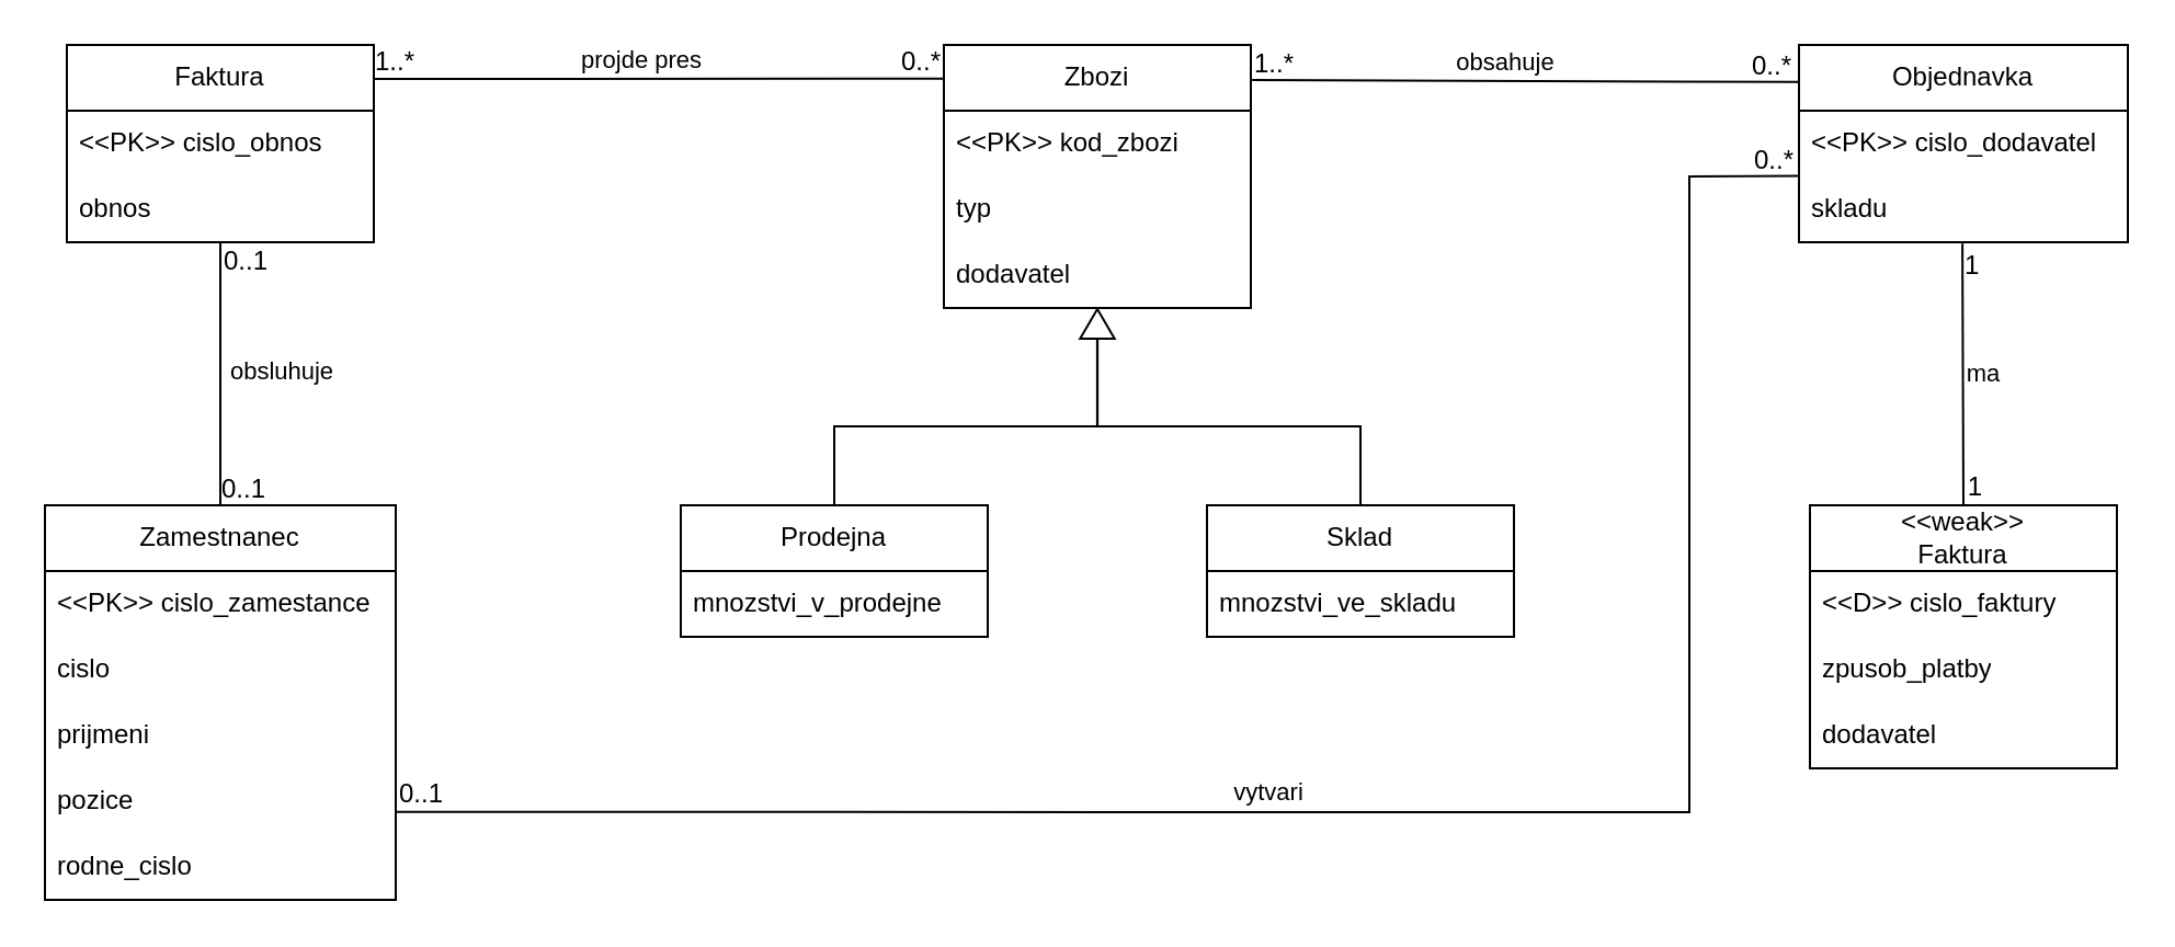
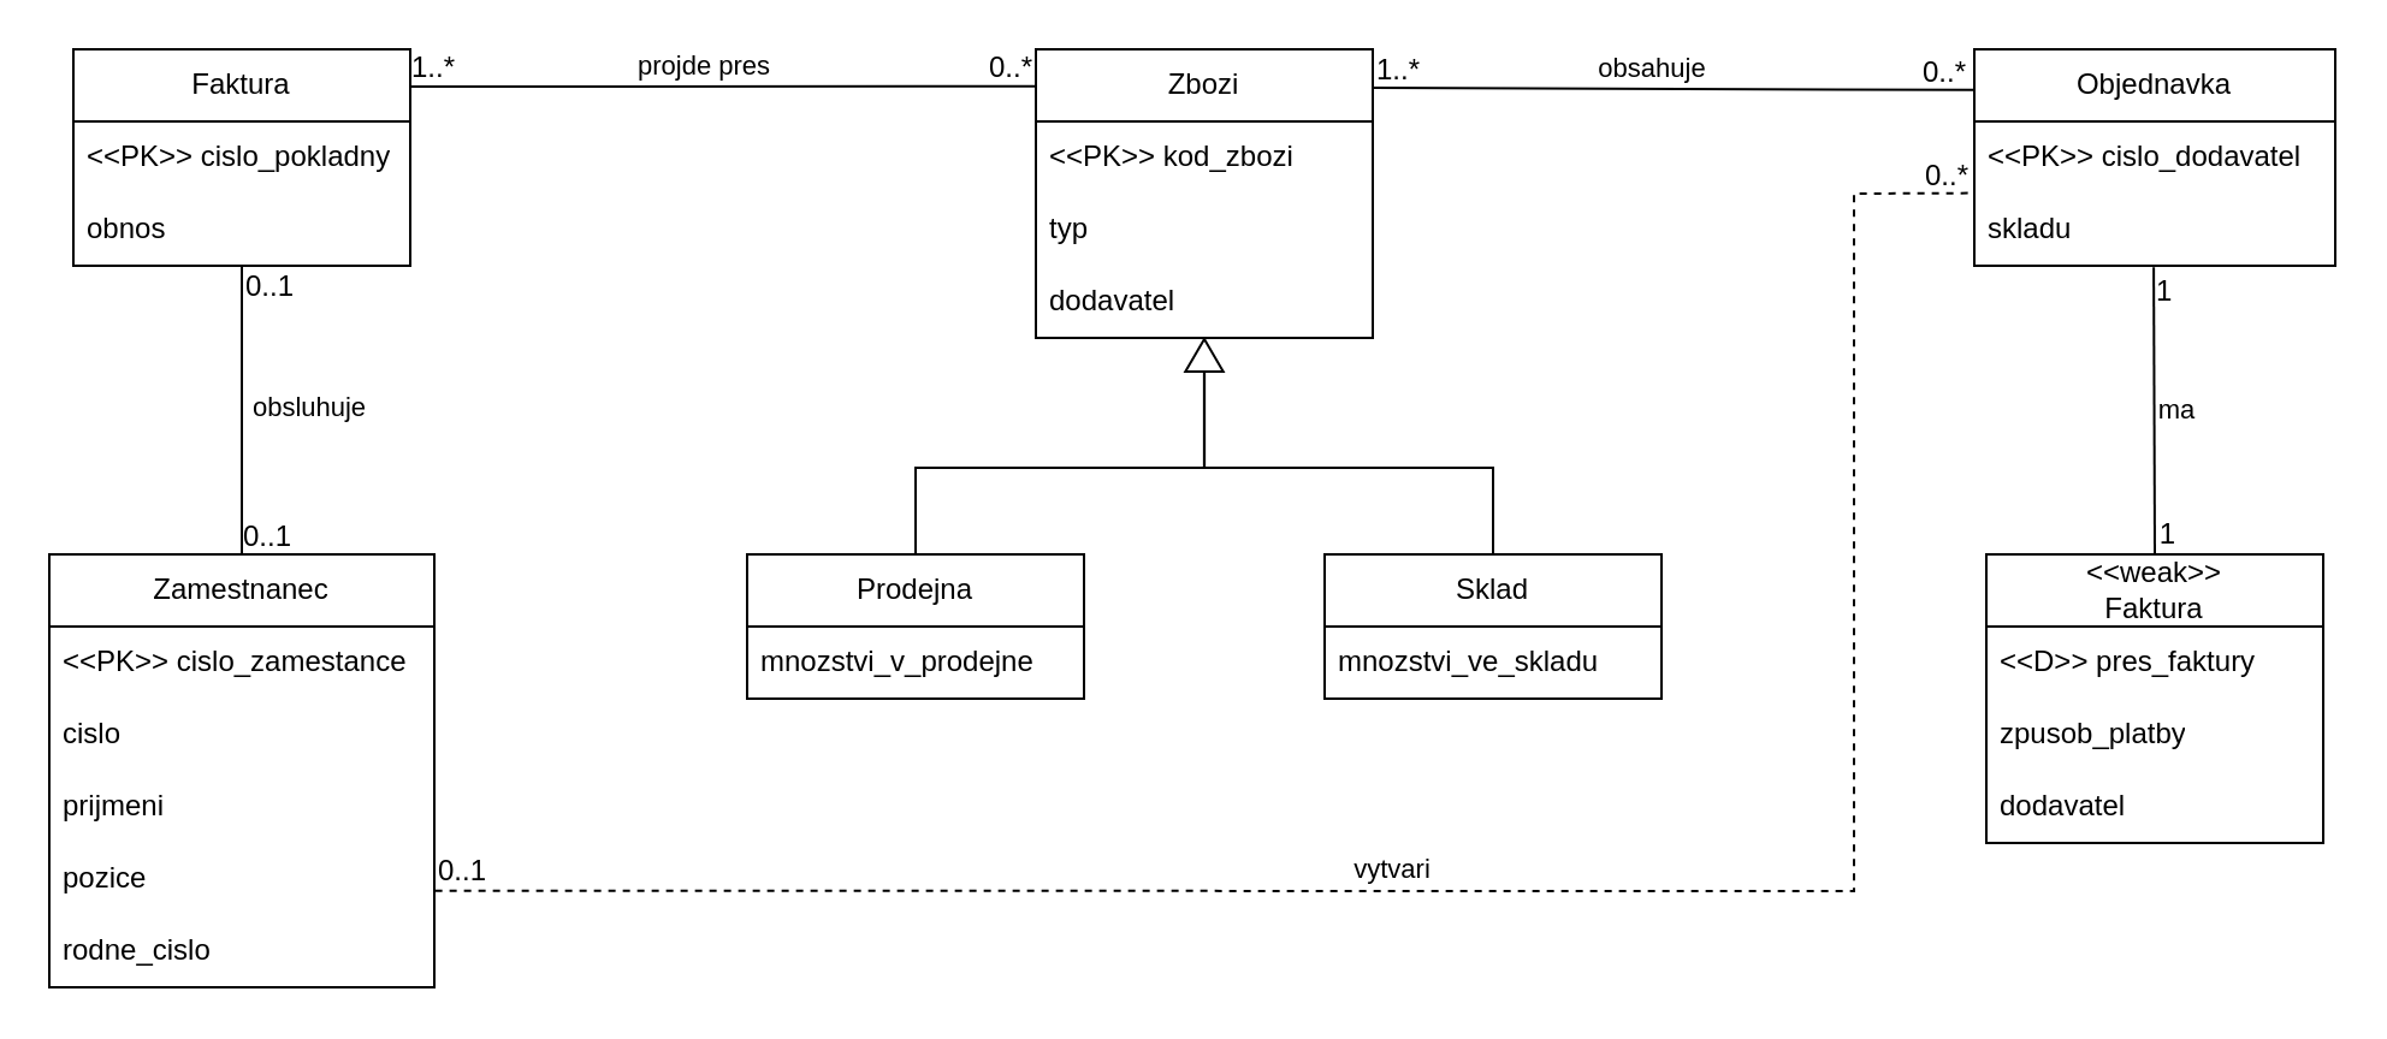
  <mxCell id="0" />
  <mxCell id="1" parent="0" />
  <mxCell id="2" value="Zbozi" style="swimlane;fontStyle=0;childLayout=stackLayout;horizontal=1;startSize=30;horizontalStack=0;resizeParent=1;resizeParentMax=0;resizeLast=0;collapsible=1;marginBottom=0;whiteSpace=wrap;html=1;" vertex="1" parent="1"><mxGeometry x="430" y="20" width="140" height="120" as="geometry" /></mxCell>
  <mxCell id="3" value="&amp;lt;&amp;lt;PK&amp;gt;&amp;gt; kod_zbozi" style="text;strokeColor=none;fillColor=none;align=left;verticalAlign=middle;spacingLeft=4;spacingRight=4;overflow=hidden;points=[[0,0.5],[1,0.5]];portConstraint=eastwest;rotatable=0;whiteSpace=wrap;html=1;" vertex="1" parent="2"><mxGeometry y="30" width="140" height="30" as="geometry" /></mxCell>
  <mxCell id="4" value="typ" style="text;strokeColor=none;fillColor=none;align=left;verticalAlign=middle;spacingLeft=4;spacingRight=4;overflow=hidden;points=[[0,0.5],[1,0.5]];portConstraint=eastwest;rotatable=0;whiteSpace=wrap;html=1;" vertex="1" parent="2"><mxGeometry y="60" width="140" height="30" as="geometry" /></mxCell>
  <mxCell id="5" value="dodavatel" style="text;strokeColor=none;fillColor=none;align=left;verticalAlign=middle;spacingLeft=4;spacingRight=4;overflow=hidden;points=[[0,0.5],[1,0.5]];portConstraint=eastwest;rotatable=0;whiteSpace=wrap;html=1;" vertex="1" parent="2"><mxGeometry y="90" width="140" height="30" as="geometry" /></mxCell>
  <mxCell id="6" value="" style="endArrow=none;html=1;rounded=0;exitX=0.5;exitY=0;exitDx=0;exitDy=0;" edge="1" parent="1"><mxGeometry width="50" height="50" relative="1" as="geometry"><mxPoint x="380" y="234" as="sourcePoint" /><mxPoint x="500" y="194" as="targetPoint" /><Array as="points"><mxPoint x="380" y="194" /></Array></mxGeometry></mxCell>
  <mxCell id="7" value="" style="endArrow=none;html=1;rounded=0;entryX=0.5;entryY=0;entryDx=0;entryDy=0;" edge="1" parent="1"><mxGeometry width="50" height="50" relative="1" as="geometry"><mxPoint x="500" y="194" as="sourcePoint" /><mxPoint x="620" y="234" as="targetPoint" /><Array as="points"><mxPoint x="620" y="194" /></Array></mxGeometry></mxCell>
  <mxCell id="8" value="" style="shape=flexArrow;endArrow=classic;html=1;rounded=0;entryX=0.5;entryY=1;entryDx=0;entryDy=0;endWidth=14.619;endSize=4.16;width=0.112;" edge="1" parent="1"><mxGeometry width="50" height="50" relative="1" as="geometry"><mxPoint x="500" y="194" as="sourcePoint" /><mxPoint x="500" y="140" as="targetPoint" /></mxGeometry></mxCell>
  <mxCell id="9" value="Prodejna" style="swimlane;fontStyle=0;childLayout=stackLayout;horizontal=1;startSize=30;horizontalStack=0;resizeParent=1;resizeParentMax=0;resizeLast=0;collapsible=1;marginBottom=0;whiteSpace=wrap;html=1;" vertex="1" parent="1"><mxGeometry x="310" y="230" width="140" height="60" as="geometry" /></mxCell>
  <mxCell id="10" value="mnozstvi_v_prodejne" style="text;strokeColor=none;fillColor=none;align=left;verticalAlign=middle;spacingLeft=4;spacingRight=4;overflow=hidden;points=[[0,0.5],[1,0.5]];portConstraint=eastwest;rotatable=0;whiteSpace=wrap;html=1;" vertex="1" parent="9"><mxGeometry y="30" width="140" height="30" as="geometry" /></mxCell>
  <mxCell id="11" value="Sklad" style="swimlane;fontStyle=0;childLayout=stackLayout;horizontal=1;startSize=30;horizontalStack=0;resizeParent=1;resizeParentMax=0;resizeLast=0;collapsible=1;marginBottom=0;whiteSpace=wrap;html=1;" vertex="1" parent="1"><mxGeometry x="550" y="230" width="140" height="60" as="geometry" /></mxCell>
  <mxCell id="12" value="mnozstvi_ve_skladu" style="text;strokeColor=none;fillColor=none;align=left;verticalAlign=middle;spacingLeft=4;spacingRight=4;overflow=hidden;points=[[0,0.5],[1,0.5]];portConstraint=eastwest;rotatable=0;whiteSpace=wrap;html=1;" vertex="1" parent="11"><mxGeometry y="30" width="140" height="30" as="geometry" /></mxCell>
  <mxCell id="13" value="Faktura" style="swimlane;fontStyle=0;childLayout=stackLayout;horizontal=1;startSize=30;horizontalStack=0;resizeParent=1;resizeParentMax=0;resizeLast=0;collapsible=1;marginBottom=0;whiteSpace=wrap;html=1;" vertex="1" parent="1"><mxGeometry x="30" y="20" width="140" height="90" as="geometry" /></mxCell>
- <mxCell id="14" value="&amp;lt;&amp;lt;PK&amp;gt;&amp;gt; cislo_obnos" style="text;strokeColor=none;fillColor=none;align=left;verticalAlign=middle;spacingLeft=4;spacingRight=4;overflow=hidden;points=[[0,0.5],[1,0.5]];portConstraint=eastwest;rotatable=0;whiteSpace=wrap;html=1;" vertex="1" parent="13"><mxGeometry y="30" width="140" height="30" as="geometry" /></mxCell>
+ <mxCell id="14" value="&amp;lt;&amp;lt;PK&amp;gt;&amp;gt; cislo_pokladny" style="text;strokeColor=none;fillColor=none;align=left;verticalAlign=middle;spacingLeft=4;spacingRight=4;overflow=hidden;points=[[0,0.5],[1,0.5]];portConstraint=eastwest;rotatable=0;whiteSpace=wrap;html=1;" vertex="1" parent="13"><mxGeometry y="30" width="140" height="30" as="geometry" /></mxCell>
  <mxCell id="15" value="obnos" style="text;strokeColor=none;fillColor=none;align=left;verticalAlign=middle;spacingLeft=4;spacingRight=4;overflow=hidden;points=[[0,0.5],[1,0.5]];portConstraint=eastwest;rotatable=0;whiteSpace=wrap;html=1;" vertex="1" parent="13"><mxGeometry y="60" width="140" height="30" as="geometry" /></mxCell>
  <mxCell id="16" value="Zamestnanec" style="swimlane;fontStyle=0;childLayout=stackLayout;horizontal=1;startSize=30;horizontalStack=0;resizeParent=1;resizeParentMax=0;resizeLast=0;collapsible=1;marginBottom=0;whiteSpace=wrap;html=1;" vertex="1" parent="1"><mxGeometry x="20" y="230" width="160" height="180" as="geometry" /></mxCell>
  <mxCell id="17" value="&amp;lt;&amp;lt;PK&amp;gt;&amp;gt; cislo_zamestance" style="text;strokeColor=none;fillColor=none;align=left;verticalAlign=middle;spacingLeft=4;spacingRight=4;overflow=hidden;points=[[0,0.5],[1,0.5]];portConstraint=eastwest;rotatable=0;whiteSpace=wrap;html=1;" vertex="1" parent="16"><mxGeometry y="30" width="160" height="30" as="geometry" /></mxCell>
  <mxCell id="18" value="cislo" style="text;strokeColor=none;fillColor=none;align=left;verticalAlign=middle;spacingLeft=4;spacingRight=4;overflow=hidden;points=[[0,0.5],[1,0.5]];portConstraint=eastwest;rotatable=0;whiteSpace=wrap;html=1;" vertex="1" parent="16"><mxGeometry y="60" width="160" height="30" as="geometry" /></mxCell>
  <mxCell id="19" value="prijmeni" style="text;strokeColor=none;fillColor=none;align=left;verticalAlign=middle;spacingLeft=4;spacingRight=4;overflow=hidden;points=[[0,0.5],[1,0.5]];portConstraint=eastwest;rotatable=0;whiteSpace=wrap;html=1;" vertex="1" parent="16"><mxGeometry y="90" width="160" height="30" as="geometry" /></mxCell>
  <mxCell id="20" value="pozice" style="text;strokeColor=none;fillColor=none;align=left;verticalAlign=middle;spacingLeft=4;spacingRight=4;overflow=hidden;points=[[0,0.5],[1,0.5]];portConstraint=eastwest;rotatable=0;whiteSpace=wrap;html=1;" vertex="1" parent="16"><mxGeometry y="120" width="160" height="30" as="geometry" /></mxCell>
  <mxCell id="21" value="rodne_cislo" style="text;strokeColor=none;fillColor=none;align=left;verticalAlign=middle;spacingLeft=4;spacingRight=4;overflow=hidden;points=[[0,0.5],[1,0.5]];portConstraint=eastwest;rotatable=0;whiteSpace=wrap;html=1;" vertex="1" parent="16"><mxGeometry y="150" width="160" height="30" as="geometry" /></mxCell>
  <mxCell id="22" value="Objednavka" style="swimlane;fontStyle=0;childLayout=stackLayout;horizontal=1;startSize=30;horizontalStack=0;resizeParent=1;resizeParentMax=0;resizeLast=0;collapsible=1;marginBottom=0;whiteSpace=wrap;html=1;" vertex="1" parent="1"><mxGeometry x="820" y="20" width="150" height="90" as="geometry" /></mxCell>
  <mxCell id="23" value="&amp;lt;&amp;lt;PK&amp;gt;&amp;gt; cislo_dodavatel" style="text;strokeColor=none;fillColor=none;align=left;verticalAlign=middle;spacingLeft=4;spacingRight=4;overflow=hidden;points=[[0,0.5],[1,0.5]];portConstraint=eastwest;rotatable=0;whiteSpace=wrap;html=1;" vertex="1" parent="22"><mxGeometry y="30" width="150" height="30" as="geometry" /></mxCell>
  <mxCell id="24" value="skladu" style="text;strokeColor=none;fillColor=none;align=left;verticalAlign=middle;spacingLeft=4;spacingRight=4;overflow=hidden;points=[[0,0.5],[1,0.5]];portConstraint=eastwest;rotatable=0;whiteSpace=wrap;html=1;" vertex="1" parent="22"><mxGeometry y="60" width="150" height="30" as="geometry" /></mxCell>
  <mxCell id="25" value="&lt;div&gt;&amp;lt;&amp;lt;weak&amp;gt;&amp;gt;&lt;/div&gt;&lt;div&gt;Faktura&lt;br&gt;&lt;/div&gt;" style="swimlane;fontStyle=0;childLayout=stackLayout;horizontal=1;startSize=30;horizontalStack=0;resizeParent=1;resizeParentMax=0;resizeLast=0;collapsible=1;marginBottom=0;whiteSpace=wrap;html=1;" vertex="1" parent="1"><mxGeometry x="825" y="230" width="140" height="120" as="geometry" /></mxCell>
- <mxCell id="26" value="&amp;lt;&amp;lt;D&amp;gt;&amp;gt; cislo_faktury" style="text;strokeColor=none;fillColor=none;align=left;verticalAlign=middle;spacingLeft=4;spacingRight=4;overflow=hidden;points=[[0,0.5],[1,0.5]];portConstraint=eastwest;rotatable=0;whiteSpace=wrap;html=1;" vertex="1" parent="25"><mxGeometry y="30" width="140" height="30" as="geometry" /></mxCell>
+ <mxCell id="26" value="&amp;lt;&amp;lt;D&amp;gt;&amp;gt; pres_faktury" style="text;strokeColor=none;fillColor=none;align=left;verticalAlign=middle;spacingLeft=4;spacingRight=4;overflow=hidden;points=[[0,0.5],[1,0.5]];portConstraint=eastwest;rotatable=0;whiteSpace=wrap;html=1;" vertex="1" parent="25"><mxGeometry y="30" width="140" height="30" as="geometry" /></mxCell>
  <mxCell id="27" value="zpusob_platby" style="text;strokeColor=none;fillColor=none;align=left;verticalAlign=middle;spacingLeft=4;spacingRight=4;overflow=hidden;points=[[0,0.5],[1,0.5]];portConstraint=eastwest;rotatable=0;whiteSpace=wrap;html=1;" vertex="1" parent="25"><mxGeometry y="60" width="140" height="30" as="geometry" /></mxCell>
  <mxCell id="28" value="dodavatel" style="text;strokeColor=none;fillColor=none;align=left;verticalAlign=middle;spacingLeft=4;spacingRight=4;overflow=hidden;points=[[0,0.5],[1,0.5]];portConstraint=eastwest;rotatable=0;whiteSpace=wrap;html=1;" vertex="1" parent="25"><mxGeometry y="90" width="140" height="30" as="geometry" /></mxCell>
  <mxCell id="29" value="" style="endArrow=none;html=1;rounded=0;exitX=0.497;exitY=1.022;exitDx=0;exitDy=0;exitPerimeter=0;entryX=0.5;entryY=0;entryDx=0;entryDy=0;" edge="1" parent="1" source="24" target="25"><mxGeometry relative="1" as="geometry"><mxPoint x="710" y="210" as="sourcePoint" /><mxPoint x="870" y="210" as="targetPoint" /></mxGeometry></mxCell>
  <mxCell id="30" value="1" style="resizable=0;html=1;align=left;verticalAlign=bottom;" connectable="0" vertex="1" parent="29"><mxGeometry x="-1" relative="1" as="geometry"><mxPoint x="-1" y="18" as="offset" /></mxGeometry></mxCell>
  <mxCell id="31" value="1" style="resizable=0;html=1;align=right;verticalAlign=bottom;" connectable="0" vertex="1" parent="29"><mxGeometry x="1" relative="1" as="geometry"><mxPoint x="9" as="offset" /></mxGeometry></mxCell>
  <mxCell id="32" value="ma" style="edgeLabel;html=1;align=center;verticalAlign=middle;resizable=0;points=[];" vertex="1" connectable="0" parent="29"><mxGeometry x="0.142" y="1" relative="1" as="geometry"><mxPoint x="8" y="-9" as="offset" /></mxGeometry></mxCell>
  <mxCell id="33" value="" style="endArrow=none;html=1;rounded=0;entryX=-0.003;entryY=0.188;entryDx=0;entryDy=0;exitX=1;exitY=0.133;exitDx=0;exitDy=0;exitPerimeter=0;entryPerimeter=0;" edge="1" parent="1" source="2" target="22"><mxGeometry relative="1" as="geometry"><mxPoint x="690" y="160" as="sourcePoint" /><mxPoint x="780" y="190" as="targetPoint" /></mxGeometry></mxCell>
  <mxCell id="34" value="1..*" style="resizable=0;html=1;align=left;verticalAlign=bottom;" connectable="0" vertex="1" parent="33"><mxGeometry x="-1" relative="1" as="geometry"><mxPoint y="1" as="offset" /></mxGeometry></mxCell>
  <mxCell id="35" value="0..*" style="resizable=0;html=1;align=right;verticalAlign=bottom;" connectable="0" vertex="1" parent="33"><mxGeometry x="1" relative="1" as="geometry"><mxPoint x="-3" y="1" as="offset" /></mxGeometry></mxCell>
  <mxCell id="36" value="obsahuje" style="edgeLabel;html=1;align=center;verticalAlign=middle;resizable=0;points=[];" vertex="1" connectable="0" parent="33"><mxGeometry x="-0.072" relative="1" as="geometry"><mxPoint y="-9" as="offset" /></mxGeometry></mxCell>
  <mxCell id="37" value="" style="endArrow=none;html=1;rounded=0;entryX=-0.001;entryY=0.128;entryDx=0;entryDy=0;entryPerimeter=0;exitX=1.002;exitY=0.172;exitDx=0;exitDy=0;exitPerimeter=0;" edge="1" parent="1" source="13" target="2"><mxGeometry relative="1" as="geometry"><mxPoint x="210" y="40" as="sourcePoint" /><mxPoint x="390" y="60" as="targetPoint" /></mxGeometry></mxCell>
  <mxCell id="38" value="1..*" style="resizable=0;html=1;align=left;verticalAlign=bottom;" connectable="0" vertex="1" parent="37"><mxGeometry x="-1" relative="1" as="geometry"><mxPoint x="-1" y="1" as="offset" /></mxGeometry></mxCell>
  <mxCell id="39" value="0..*" style="resizable=0;html=1;align=right;verticalAlign=bottom;" connectable="0" vertex="1" parent="37"><mxGeometry x="1" relative="1" as="geometry"><mxPoint x="-1" y="1" as="offset" /></mxGeometry></mxCell>
  <mxCell id="40" value="projde pres" style="edgeLabel;html=1;align=center;verticalAlign=middle;resizable=0;points=[];" vertex="1" connectable="0" parent="37"><mxGeometry x="-0.068" y="-1" relative="1" as="geometry"><mxPoint y="-10" as="offset" /></mxGeometry></mxCell>
  <mxCell id="41" value="" style="endArrow=none;html=1;rounded=0;entryX=0.5;entryY=0;entryDx=0;entryDy=0;exitX=0.5;exitY=1;exitDx=0;exitDy=0;exitPerimeter=0;" edge="1" parent="1" source="15" target="16"><mxGeometry relative="1" as="geometry"><mxPoint x="150" y="120" as="sourcePoint" /><mxPoint x="100" y="210" as="targetPoint" /></mxGeometry></mxCell>
  <mxCell id="42" value="0..1" style="resizable=0;html=1;align=left;verticalAlign=bottom;" connectable="0" vertex="1" parent="41"><mxGeometry x="-1" relative="1" as="geometry"><mxPoint y="17" as="offset" /></mxGeometry></mxCell>
  <mxCell id="43" value="0..1" style="resizable=0;html=1;align=right;verticalAlign=bottom;" connectable="0" vertex="1" parent="41"><mxGeometry x="1" relative="1" as="geometry"><mxPoint x="21" y="1" as="offset" /></mxGeometry></mxCell>
  <mxCell id="44" value="obsluhuje" style="edgeLabel;html=1;align=center;verticalAlign=middle;resizable=0;points=[];" vertex="1" connectable="0" parent="41"><mxGeometry x="0.207" y="-2" relative="1" as="geometry"><mxPoint x="29" y="-14" as="offset" /></mxGeometry></mxCell>
- <mxCell id="45" value="" style="endArrow=none;html=1;rounded=0;exitX=1.002;exitY=0.662;exitDx=0;exitDy=0;exitPerimeter=0;entryX=0;entryY=-0.007;entryDx=0;entryDy=0;entryPerimeter=0;" edge="1" parent="1" source="20" target="24"><mxGeometry relative="1" as="geometry"><mxPoint x="420" y="370" as="sourcePoint" /><mxPoint x="800" y="90" as="targetPoint" /><Array as="points"><mxPoint x="770" y="370" /><mxPoint x="770" y="80" /></Array></mxGeometry></mxCell>
+ <mxCell id="45" value="" style="endArrow=none;html=1;rounded=0;exitX=1.002;exitY=0.662;exitDx=0;exitDy=0;exitPerimeter=0;entryX=0;entryY=-0.007;entryDx=0;entryDy=0;entryPerimeter=0;dashed=1;" edge="1" parent="1" source="20" target="24"><mxGeometry relative="1" as="geometry"><mxPoint x="420" y="370" as="sourcePoint" /><mxPoint x="800" y="90" as="targetPoint" /><Array as="points"><mxPoint x="770" y="370" /><mxPoint x="770" y="80" /></Array></mxGeometry></mxCell>
  <mxCell id="46" value="0..1" style="resizable=0;html=1;align=left;verticalAlign=bottom;" connectable="0" vertex="1" parent="45"><mxGeometry x="-1" relative="1" as="geometry" /></mxCell>
  <mxCell id="47" value="0..*" style="resizable=0;html=1;align=right;verticalAlign=bottom;" connectable="0" vertex="1" parent="45"><mxGeometry x="1" relative="1" as="geometry"><mxPoint x="-2" y="1" as="offset" /></mxGeometry></mxCell>
  <mxCell id="48" value="vytvari" style="edgeLabel;html=1;align=center;verticalAlign=middle;resizable=0;points=[];" vertex="1" connectable="0" parent="45"><mxGeometry x="-0.133" y="3" relative="1" as="geometry"><mxPoint x="-6" y="-6" as="offset" /></mxGeometry></mxCell>
